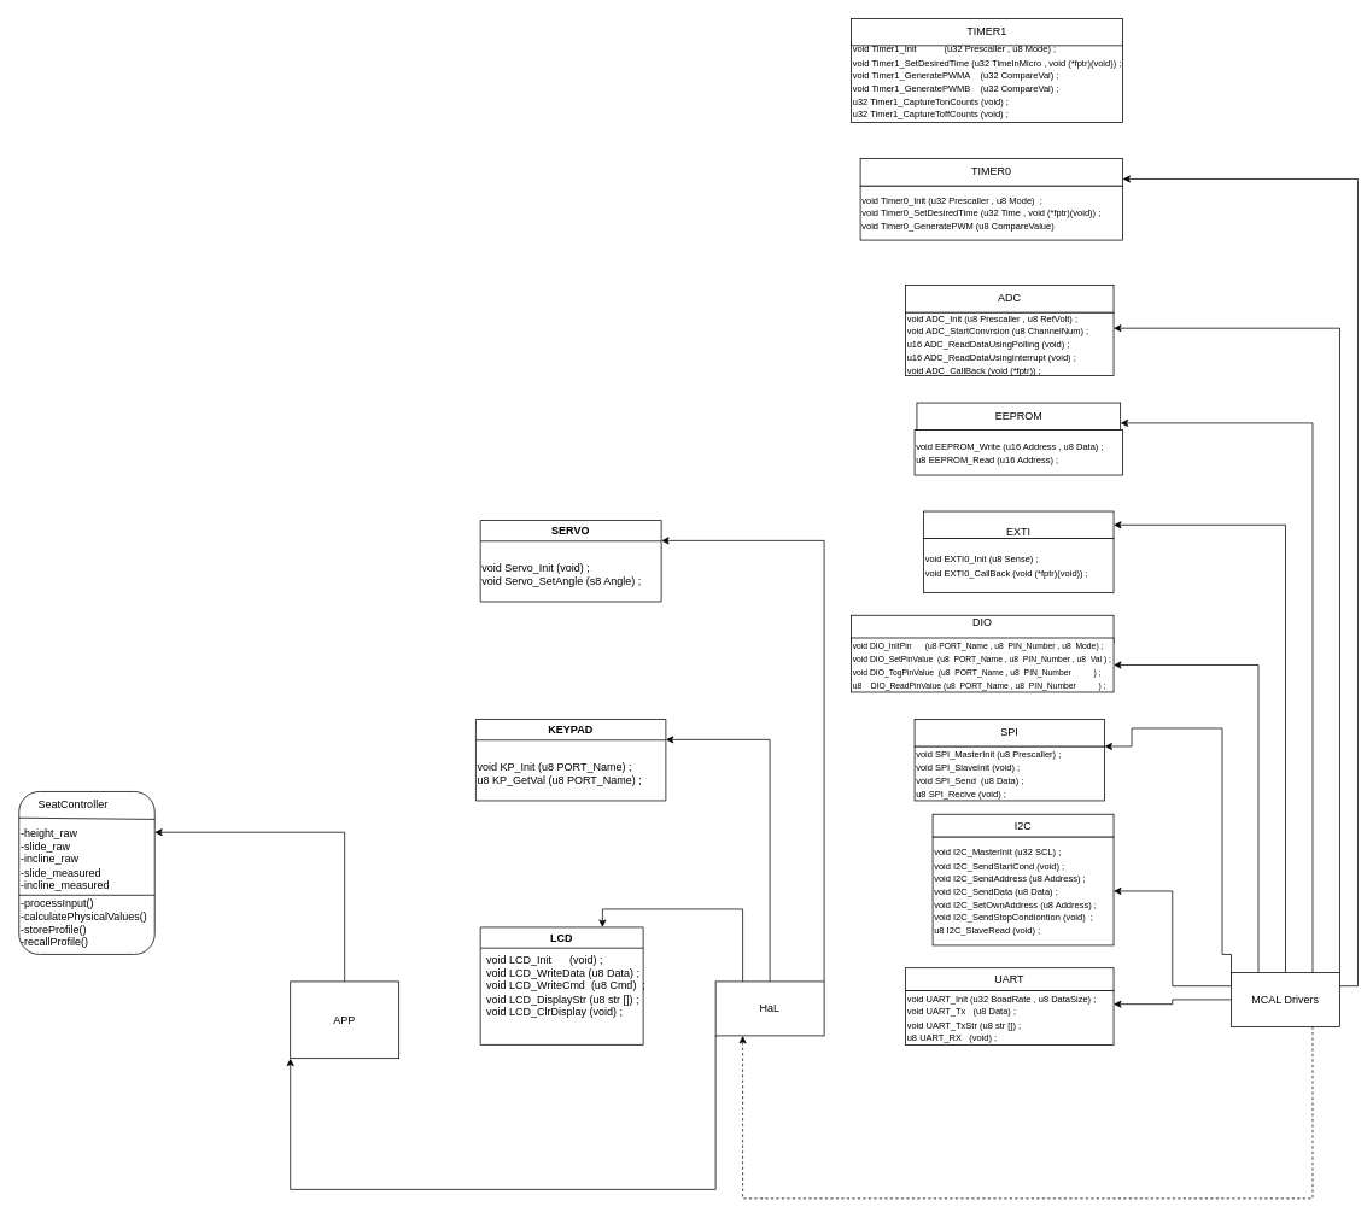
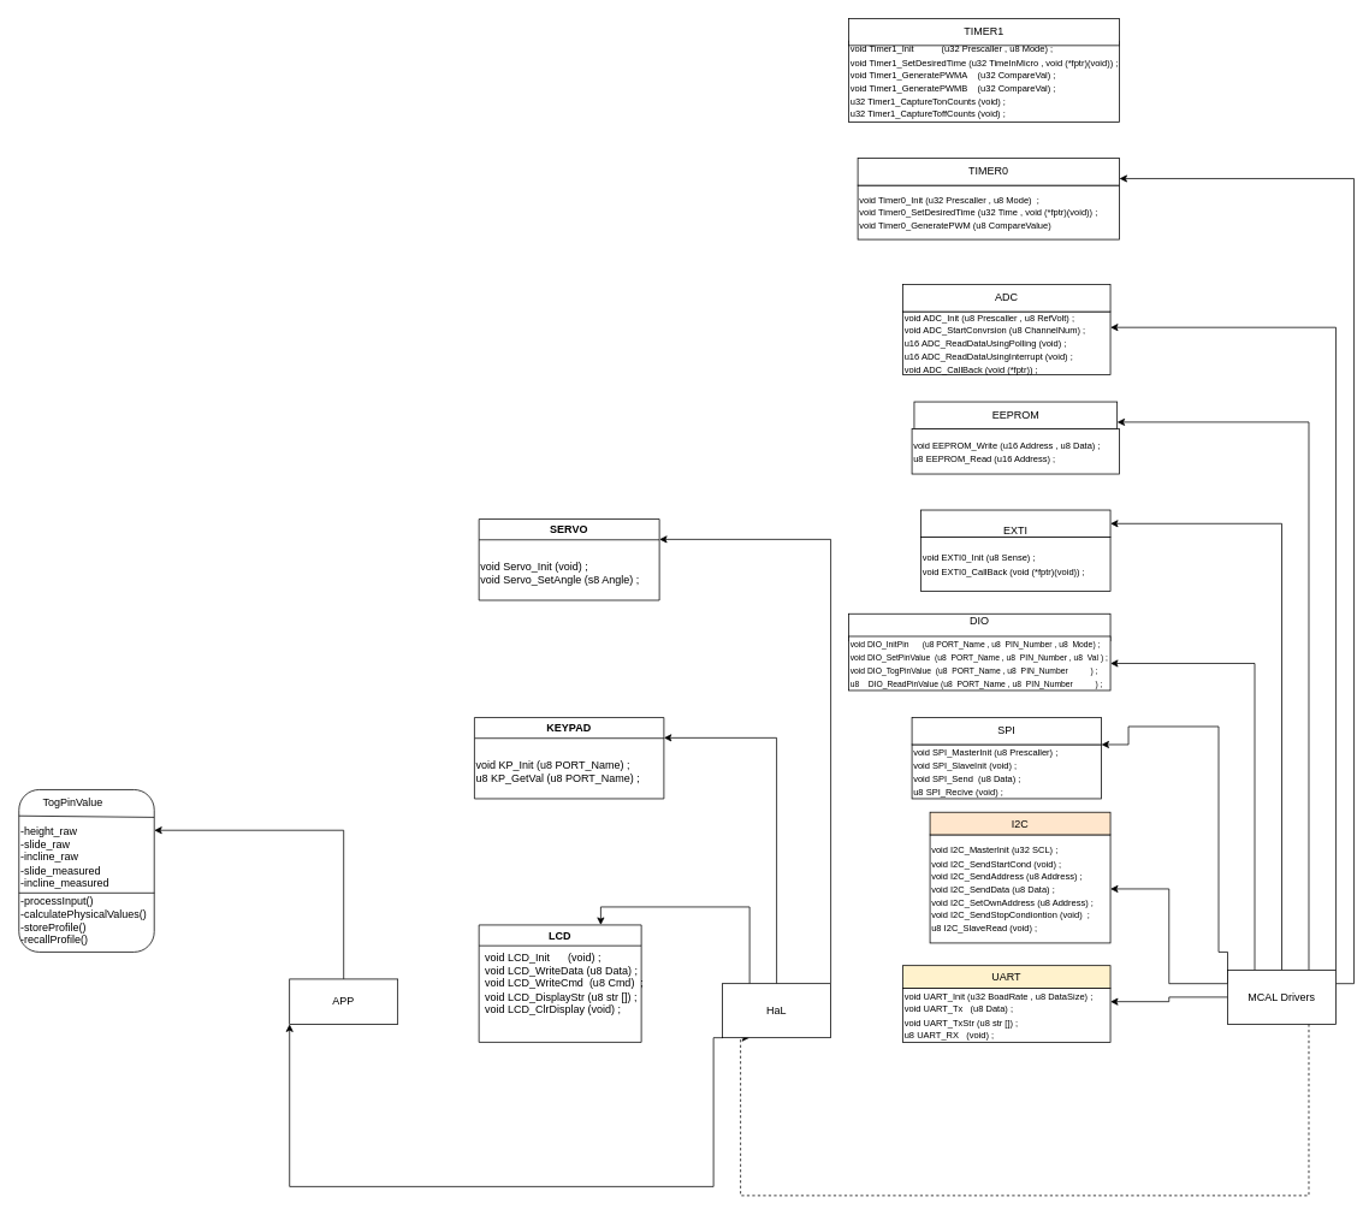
  <mxCell id="0" />
  <mxCell id="1" parent="0" />
  <mxCell id="2" style="edgeStyle=orthogonalEdgeStyle;rounded=0;orthogonalLoop=1;jettySize=auto;html=1;exitX=0;exitY=0.5;exitDx=0;exitDy=0;entryX=1;entryY=0.25;entryDx=0;entryDy=0;" edge="1" parent="1" source="11" target="28"><mxGeometry relative="1" as="geometry" /></mxCell>
  <mxCell id="3" style="edgeStyle=orthogonalEdgeStyle;rounded=0;orthogonalLoop=1;jettySize=auto;html=1;exitX=0;exitY=0.25;exitDx=0;exitDy=0;entryX=1;entryY=0.5;entryDx=0;entryDy=0;" edge="1" parent="1" source="11" target="20"><mxGeometry relative="1" as="geometry" /></mxCell>
  <mxCell id="4" style="edgeStyle=orthogonalEdgeStyle;rounded=0;orthogonalLoop=1;jettySize=auto;html=1;exitX=0.25;exitY=0;exitDx=0;exitDy=0;entryX=1;entryY=0.5;entryDx=0;entryDy=0;" edge="1" parent="1" source="11" target="14"><mxGeometry relative="1" as="geometry" /></mxCell>
  <mxCell id="5" style="edgeStyle=orthogonalEdgeStyle;rounded=0;orthogonalLoop=1;jettySize=auto;html=1;exitX=0.5;exitY=0;exitDx=0;exitDy=0;entryX=1;entryY=0.5;entryDx=0;entryDy=0;" edge="1" parent="1" source="11" target="15"><mxGeometry relative="1" as="geometry" /></mxCell>
  <mxCell id="6" style="edgeStyle=orthogonalEdgeStyle;rounded=0;orthogonalLoop=1;jettySize=auto;html=1;exitX=0.75;exitY=0;exitDx=0;exitDy=0;entryX=1;entryY=0.75;entryDx=0;entryDy=0;" edge="1" parent="1" source="11" target="22"><mxGeometry relative="1" as="geometry" /></mxCell>
  <mxCell id="7" style="edgeStyle=orthogonalEdgeStyle;rounded=0;orthogonalLoop=1;jettySize=auto;html=1;exitX=1;exitY=0;exitDx=0;exitDy=0;entryX=1;entryY=0.25;entryDx=0;entryDy=0;" edge="1" parent="1" source="11" target="17"><mxGeometry relative="1" as="geometry" /></mxCell>
  <mxCell id="8" style="edgeStyle=orthogonalEdgeStyle;rounded=0;orthogonalLoop=1;jettySize=auto;html=1;exitX=1;exitY=0.25;exitDx=0;exitDy=0;entryX=1;entryY=0.75;entryDx=0;entryDy=0;" edge="1" parent="1" source="11" target="24"><mxGeometry relative="1" as="geometry" /></mxCell>
  <mxCell id="9" style="edgeStyle=orthogonalEdgeStyle;rounded=0;orthogonalLoop=1;jettySize=auto;html=1;exitX=0;exitY=0.25;exitDx=0;exitDy=0;entryX=1;entryY=0;entryDx=0;entryDy=0;" edge="1" parent="1" source="11" target="27"><mxGeometry relative="1" as="geometry"><Array as="points"><mxPoint x="1360" y="1055" /><mxPoint x="1350" y="1055" /><mxPoint x="1350" y="805" /><mxPoint x="1250" y="805" /><mxPoint x="1250" y="825" /></Array></mxGeometry></mxCell>
  <mxCell id="10" style="edgeStyle=orthogonalEdgeStyle;rounded=0;orthogonalLoop=1;jettySize=auto;html=1;exitX=0.75;exitY=1;exitDx=0;exitDy=0;entryX=0.25;entryY=1;entryDx=0;entryDy=0;dashed=1;" edge="1" parent="1" source="11" target="35"><mxGeometry relative="1" as="geometry"><Array as="points"><mxPoint x="1450" y="1325" /><mxPoint x="820" y="1325" /></Array></mxGeometry></mxCell>
  <mxCell id="11" value="MCAL Drivers" style="rounded=0;whiteSpace=wrap;html=1;" vertex="1" parent="1"><mxGeometry x="1360" y="1075" width="120" height="60" as="geometry" /></mxCell>
  <mxCell id="12" value="&#10;DIO&#10;&#10;" style="rounded=0;whiteSpace=wrap;html=1;" vertex="1" parent="1"><mxGeometry x="940" y="680" width="290" height="30" as="geometry" /></mxCell>
  <mxCell id="13" style="edgeStyle=orthogonalEdgeStyle;rounded=0;orthogonalLoop=1;jettySize=auto;html=1;exitX=0.5;exitY=1;exitDx=0;exitDy=0;" edge="1" parent="1" source="12" target="12"><mxGeometry relative="1" as="geometry" /></mxCell>
  <mxCell id="14" value="&lt;font style=&quot;font-size: 9px;&quot;&gt;void DIO_InitPin&amp;nbsp; &amp;nbsp; &amp;nbsp; (u8 PORT_Name , u8&amp;nbsp; PIN_Number , u8&amp;nbsp; Mode) ;&lt;br&gt;void DIO_SetPinValue&amp;nbsp; (u8&amp;nbsp; PORT_Name , u8&amp;nbsp; PIN_Number , u8&amp;nbsp; Val ) ;&lt;br&gt;void DIO_TogPinValue&amp;nbsp; (u8&amp;nbsp; PORT_Name , u8&amp;nbsp; PIN_Number&amp;nbsp; &amp;nbsp; &amp;nbsp; &amp;nbsp; &amp;nbsp; ) ;&lt;br&gt;u8&amp;nbsp; &amp;nbsp; DIO_ReadPinValue (u8&amp;nbsp; PORT_Name , u8&amp;nbsp; PIN_Number&amp;nbsp; &amp;nbsp; &amp;nbsp; &amp;nbsp; &amp;nbsp; ) ;&lt;/font&gt;" style="rounded=0;whiteSpace=wrap;html=1;align=left;" vertex="1" parent="1"><mxGeometry x="940" y="705" width="290" height="60" as="geometry" /></mxCell>
  <mxCell id="15" value="&lt;br&gt;EXTI" style="rounded=0;whiteSpace=wrap;html=1;" vertex="1" parent="1"><mxGeometry x="1020" y="565" width="210" height="30" as="geometry" /></mxCell>
  <mxCell id="16" value="&lt;div&gt;&lt;font size=&quot;1&quot;&gt;void EXTI0_Init (u8 Sense) ;&lt;/font&gt;&lt;/div&gt;&lt;div&gt;&lt;font size=&quot;1&quot;&gt;void EXTI0_CallBack (void (*fptr)(void)) ;&lt;/font&gt;&lt;/div&gt;" style="rounded=0;whiteSpace=wrap;html=1;align=left;" vertex="1" parent="1"><mxGeometry x="1020" y="595" width="210" height="60" as="geometry" /></mxCell>
  <mxCell id="17" value="&lt;div&gt;&lt;font size=&quot;1&quot;&gt;void ADC_Init (u8 Prescaller , u8 RefVolt) ;&lt;/font&gt;&lt;/div&gt;&lt;div&gt;&lt;font size=&quot;1&quot;&gt;void ADC_StartConvrsion (u8 ChannelNum) ;&lt;/font&gt;&lt;/div&gt;&lt;div&gt;&lt;font size=&quot;1&quot;&gt;u16 ADC_ReadDataUsingPolling (void) ;&lt;/font&gt;&lt;/div&gt;&lt;div&gt;&lt;font size=&quot;1&quot;&gt;u16 ADC_ReadDataUsingInterrupt (void) ;&lt;/font&gt;&lt;/div&gt;&lt;div&gt;&lt;font size=&quot;1&quot;&gt;void ADC_CallBack (void (*fptr)) ;&lt;/font&gt;&lt;/div&gt;" style="rounded=0;whiteSpace=wrap;html=1;align=left;" vertex="1" parent="1"><mxGeometry x="1000" y="345" width="230" height="70" as="geometry" /></mxCell>
  <mxCell id="18" value="&lt;div&gt;&lt;font size=&quot;1&quot;&gt;void EEPROM_Write (u16 Address , u8 Data) ;&lt;/font&gt;&lt;/div&gt;&lt;div&gt;&lt;font size=&quot;1&quot;&gt;u8 EEPROM_Read (u16 Address) ;&lt;/font&gt;&lt;/div&gt;" style="rounded=0;whiteSpace=wrap;html=1;align=left;" vertex="1" parent="1"><mxGeometry x="1010" y="475" width="230" height="50" as="geometry" /></mxCell>
  <mxCell id="19" value="&lt;div&gt;&lt;font size=&quot;1&quot;&gt;void Timer0_Init (u32 Prescaller , u8 Mode)&amp;nbsp; ;&lt;/font&gt;&lt;/div&gt;&lt;div&gt;&lt;font size=&quot;1&quot;&gt;void Timer0_SetDesiredTime (u32 Time , void (*fptr)(void)) ;&lt;/font&gt;&lt;/div&gt;&lt;div&gt;&lt;font size=&quot;1&quot;&gt;void Timer0_GeneratePWM (u8 CompareValue)&amp;nbsp;&lt;/font&gt;&lt;/div&gt;" style="rounded=0;whiteSpace=wrap;html=1;align=left;" vertex="1" parent="1"><mxGeometry x="950" y="205" width="290" height="60" as="geometry" /></mxCell>
  <mxCell id="20" value="&lt;div&gt;&lt;font size=&quot;1&quot;&gt;void I2C_MasterInit (u32 SCL) ;&lt;/font&gt;&lt;/div&gt;&lt;div&gt;&lt;font size=&quot;1&quot;&gt;void I2C_SendStartCond (void) ;&lt;/font&gt;&lt;/div&gt;&lt;div&gt;&lt;font size=&quot;1&quot;&gt;void I2C_SendAddress (u8 Address) ;&lt;/font&gt;&lt;/div&gt;&lt;div&gt;&lt;font size=&quot;1&quot;&gt;void I2C_SendData (u8 Data) ;&lt;/font&gt;&lt;/div&gt;&lt;div&gt;&lt;font size=&quot;1&quot;&gt;void I2C_SetOwnAddress (u8 Address) ;&lt;/font&gt;&lt;/div&gt;&lt;div&gt;&lt;font size=&quot;1&quot;&gt;void I2C_SendStopCondiontion (void)&amp;nbsp; ;&lt;/font&gt;&lt;/div&gt;&lt;div&gt;&lt;font size=&quot;1&quot;&gt;u8 I2C_SlaveRead (void) ;&lt;/font&gt;&lt;/div&gt;" style="rounded=0;whiteSpace=wrap;html=1;align=left;" vertex="1" parent="1"><mxGeometry x="1030" y="925" width="200" height="120" as="geometry" /></mxCell>
  <mxCell id="21" value="&lt;div&gt;&lt;font size=&quot;1&quot;&gt;void Timer1_Init&amp;nbsp; &amp;nbsp; &amp;nbsp; &amp;nbsp; &amp;nbsp; &amp;nbsp;(u32 Prescaller , u8 Mode) ;&lt;/font&gt;&lt;/div&gt;&lt;div&gt;&lt;font size=&quot;1&quot;&gt;void Timer1_SetDesiredTime (u32 TimeInMicro , void (*fptr)(void)) ;&lt;/font&gt;&lt;/div&gt;&lt;div&gt;&lt;font size=&quot;1&quot;&gt;void Timer1_GeneratePWMA&amp;nbsp; &amp;nbsp; (u32 CompareVal) ;&lt;/font&gt;&lt;/div&gt;&lt;div&gt;&lt;font size=&quot;1&quot;&gt;void Timer1_GeneratePWMB&amp;nbsp; &amp;nbsp; (u32 CompareVal) ;&lt;/font&gt;&lt;/div&gt;&lt;div&gt;&lt;font size=&quot;1&quot;&gt;u32 Timer1_CaptureTonCounts (void) ;&lt;/font&gt;&lt;/div&gt;&lt;div&gt;&lt;font size=&quot;1&quot;&gt;u32 Timer1_CaptureToffCounts (void) ;&lt;/font&gt;&lt;/div&gt;" style="rounded=0;whiteSpace=wrap;html=1;align=left;" vertex="1" parent="1"><mxGeometry x="940" y="45" width="300" height="90" as="geometry" /></mxCell>
  <mxCell id="22" value="EEPROM" style="rounded=0;whiteSpace=wrap;html=1;" vertex="1" parent="1"><mxGeometry x="1012.5" y="445" width="225" height="30" as="geometry" /></mxCell>
  <mxCell id="23" value="ADC" style="rounded=0;whiteSpace=wrap;html=1;" vertex="1" parent="1"><mxGeometry x="1000" y="315" width="230" height="30" as="geometry" /></mxCell>
  <mxCell id="24" value="TIMER0" style="rounded=0;whiteSpace=wrap;html=1;" vertex="1" parent="1"><mxGeometry x="950" y="175" width="290" height="30" as="geometry" /></mxCell>
- <mxCell id="25" value="I2C" style="rounded=0;whiteSpace=wrap;html=1;" vertex="1" parent="1"><mxGeometry x="1030" y="900" width="200" height="25" as="geometry" /></mxCell>
+ <mxCell id="25" value="I2C" style="rounded=0;whiteSpace=wrap;html=1;fillColor=#ffe6cc;" vertex="1" parent="1"><mxGeometry x="1030" y="900" width="200" height="25" as="geometry" /></mxCell>
  <mxCell id="26" value="TIMER1" style="rounded=0;whiteSpace=wrap;html=1;" vertex="1" parent="1"><mxGeometry x="940" y="20" width="300" height="30" as="geometry" /></mxCell>
  <mxCell id="27" value="&lt;div&gt;&lt;font size=&quot;1&quot;&gt;void SPI_MasterInit (u8 Prescaller) ;&lt;/font&gt;&lt;/div&gt;&lt;div&gt;&lt;font size=&quot;1&quot;&gt;void SPI_SlaveInit (void) ;&lt;/font&gt;&lt;/div&gt;&lt;div&gt;&lt;font size=&quot;1&quot;&gt;void SPI_Send&amp;nbsp; (u8 Data) ;&lt;/font&gt;&lt;/div&gt;&lt;div&gt;&lt;font size=&quot;1&quot;&gt;u8 SPI_Recive (void) ;&lt;/font&gt;&lt;/div&gt;" style="rounded=0;whiteSpace=wrap;html=1;align=left;" vertex="1" parent="1"><mxGeometry x="1010" y="825" width="210" height="60" as="geometry" /></mxCell>
  <mxCell id="28" value="&lt;div&gt;&lt;font size=&quot;1&quot;&gt;void UART_Init (u32 BoadRate , u8 DataSize) ;&lt;/font&gt;&lt;/div&gt;&lt;div&gt;&lt;font size=&quot;1&quot;&gt;void UART_Tx&amp;nbsp; &amp;nbsp;(u8 Data) ;&lt;/font&gt;&lt;/div&gt;&lt;div&gt;&lt;font size=&quot;1&quot;&gt;void UART_TxStr (u8 str []) ;&lt;/font&gt;&lt;/div&gt;&lt;div&gt;&lt;font size=&quot;1&quot;&gt;u8 UART_RX&amp;nbsp; &amp;nbsp;(void) ;&lt;/font&gt;&lt;/div&gt;" style="rounded=0;whiteSpace=wrap;html=1;align=left;" vertex="1" parent="1"><mxGeometry x="1000" y="1095" width="230" height="60" as="geometry" /></mxCell>
- <mxCell id="29" value="UART" style="rounded=0;whiteSpace=wrap;html=1;" vertex="1" parent="1"><mxGeometry x="1000" y="1070" width="230" height="25" as="geometry" /></mxCell>
+ <mxCell id="29" value="UART" style="rounded=0;whiteSpace=wrap;html=1;fillColor=#fff2cc;" vertex="1" parent="1"><mxGeometry x="1000" y="1070" width="230" height="25" as="geometry" /></mxCell>
  <mxCell id="30" value="SPI" style="rounded=0;whiteSpace=wrap;html=1;" vertex="1" parent="1"><mxGeometry x="1010" y="795" width="210" height="30" as="geometry" /></mxCell>
  <mxCell id="31" style="edgeStyle=orthogonalEdgeStyle;rounded=0;orthogonalLoop=1;jettySize=auto;html=1;exitX=0.5;exitY=0;exitDx=0;exitDy=0;entryX=1;entryY=0.25;entryDx=0;entryDy=0;" edge="1" parent="1" source="35" target="38"><mxGeometry relative="1" as="geometry" /></mxCell>
  <mxCell id="32" style="edgeStyle=orthogonalEdgeStyle;rounded=0;orthogonalLoop=1;jettySize=auto;html=1;exitX=1;exitY=0;exitDx=0;exitDy=0;entryX=1;entryY=0.25;entryDx=0;entryDy=0;" edge="1" parent="1" source="35" target="40"><mxGeometry relative="1" as="geometry" /></mxCell>
  <mxCell id="33" style="edgeStyle=orthogonalEdgeStyle;rounded=0;orthogonalLoop=1;jettySize=auto;html=1;exitX=0.25;exitY=0;exitDx=0;exitDy=0;entryX=0.75;entryY=0;entryDx=0;entryDy=0;" edge="1" parent="1" source="35" target="36"><mxGeometry relative="1" as="geometry" /></mxCell>
  <mxCell id="34" style="edgeStyle=orthogonalEdgeStyle;rounded=0;orthogonalLoop=1;jettySize=auto;html=1;exitX=0;exitY=1;exitDx=0;exitDy=0;entryX=0;entryY=1;entryDx=0;entryDy=0;" edge="1" parent="1" source="35" target="43"><mxGeometry relative="1" as="geometry"><Array as="points"><mxPoint x="790" y="1315" /><mxPoint x="320" y="1315" /></Array></mxGeometry></mxCell>
- <mxCell id="35" value="HaL" style="rounded=0;whiteSpace=wrap;html=1;" vertex="1" parent="1"><mxGeometry x="790" y="1085" width="120" height="60" as="geometry" /></mxCell>
+ <mxCell id="35" value="HaL" style="rounded=0;whiteSpace=wrap;html=1;" vertex="1" parent="1"><mxGeometry x="800" y="1090" width="120" height="60" as="geometry" /></mxCell>
  <mxCell id="36" value="LCD" style="swimlane;whiteSpace=wrap;html=1;" vertex="1" parent="1"><mxGeometry x="530" y="1025" width="180" height="130" as="geometry" /></mxCell>
  <mxCell id="37" value="&lt;div&gt;void LCD_Init&amp;nbsp; &amp;nbsp; &amp;nbsp; (void) ;&lt;/div&gt;&lt;div&gt;void LCD_WriteData (u8 Data) ;&lt;/div&gt;&lt;div&gt;void LCD_WriteCmd&amp;nbsp; (u8 Cmd)&amp;nbsp; ;&lt;/div&gt;&lt;div&gt;void LCD_DisplayStr (u8 str []) ;&lt;/div&gt;&lt;div&gt;void LCD_ClrDisplay (void) ;&lt;/div&gt;" style="text;html=1;align=left;verticalAlign=middle;resizable=0;points=[];autosize=1;strokeColor=none;fillColor=none;" vertex="1" parent="36"><mxGeometry x="5" y="20" width="200" height="90" as="geometry" /></mxCell>
  <mxCell id="38" value="KEYPAD" style="swimlane;whiteSpace=wrap;html=1;" vertex="1" parent="1"><mxGeometry x="525" y="795" width="210" height="90" as="geometry" /></mxCell>
  <mxCell id="39" value="&lt;div&gt;void KP_Init (u8 PORT_Name) ;&lt;/div&gt;&lt;div&gt;u8 KP_GetVal (u8 PORT_Name) ;&lt;/div&gt;" style="text;html=1;align=left;verticalAlign=middle;resizable=0;points=[];autosize=1;strokeColor=none;fillColor=none;" vertex="1" parent="38"><mxGeometry y="40" width="210" height="40" as="geometry" /></mxCell>
  <mxCell id="40" value="SERVO" style="swimlane;whiteSpace=wrap;html=1;" vertex="1" parent="1"><mxGeometry x="530" y="575" width="200" height="90" as="geometry" /></mxCell>
  <mxCell id="41" value="&lt;div&gt;void Servo_Init (void) ;&lt;/div&gt;&lt;div&gt;void Servo_SetAngle (s8 Angle) ;&lt;/div&gt;" style="text;html=1;align=left;verticalAlign=middle;resizable=0;points=[];autosize=1;strokeColor=none;fillColor=none;" vertex="1" parent="40"><mxGeometry y="40" width="200" height="40" as="geometry" /></mxCell>
  <mxCell id="42" style="edgeStyle=orthogonalEdgeStyle;rounded=0;orthogonalLoop=1;jettySize=auto;html=1;exitX=0.5;exitY=0;exitDx=0;exitDy=0;entryX=1;entryY=0.25;entryDx=0;entryDy=0;" edge="1" parent="1" source="43" target="44"><mxGeometry relative="1" as="geometry" /></mxCell>
- <mxCell id="43" value="APP" style="rounded=0;whiteSpace=wrap;html=1;" vertex="1" parent="1"><mxGeometry x="320" y="1085" width="120" height="85" as="geometry" /></mxCell>
+ <mxCell id="43" value="APP" style="rounded=0;whiteSpace=wrap;html=1;" vertex="1" parent="1"><mxGeometry x="320" y="1085" width="120" height="50" as="geometry" /></mxCell>
  <mxCell id="44" value="" style="rounded=1;whiteSpace=wrap;html=1;" vertex="1" parent="1"><mxGeometry x="20" y="875" width="150" height="180" as="geometry" /></mxCell>
- <mxCell id="45" value="SeatController" style="text;strokeColor=none;align=center;fillColor=none;html=1;verticalAlign=middle;whiteSpace=wrap;rounded=0;" vertex="1" parent="1"><mxGeometry x="50" y="875" width="60" height="30" as="geometry" /></mxCell>
+ <mxCell id="45" value="TogPinValue" style="text;strokeColor=none;align=center;fillColor=none;html=1;verticalAlign=middle;whiteSpace=wrap;rounded=0;" vertex="1" parent="1"><mxGeometry x="50" y="875" width="60" height="30" as="geometry" /></mxCell>
  <mxCell id="46" value="-height_raw&lt;div&gt;-slide_raw&lt;/div&gt;&lt;div&gt;-incline_raw&lt;span style=&quot;background-color: transparent; color: light-dark(rgb(0, 0, 0), rgb(255, 255, 255));&quot;&gt;&amp;nbsp;&lt;/span&gt;&lt;/div&gt;&lt;div&gt;-slide_measured&lt;/div&gt;&lt;div&gt;-incline_measured&lt;/div&gt;" style="text;strokeColor=none;align=left;fillColor=none;html=1;verticalAlign=middle;whiteSpace=wrap;rounded=0;" vertex="1" parent="1"><mxGeometry x="20" y="935" width="300" height="30" as="geometry" /></mxCell>
  <mxCell id="47" value="" style="endArrow=none;html=1;rounded=0;exitX=0.999;exitY=0.17;exitDx=0;exitDy=0;exitPerimeter=0;" edge="1" parent="1" source="44"><mxGeometry width="50" height="50" relative="1" as="geometry"><mxPoint x="125" y="905" as="sourcePoint" /><mxPoint x="20" y="904" as="targetPoint" /></mxGeometry></mxCell>
  <mxCell id="48" value="" style="endArrow=none;html=1;rounded=0;exitX=0;exitY=0.636;exitDx=0;exitDy=0;exitPerimeter=0;entryX=1.001;entryY=0.636;entryDx=0;entryDy=0;entryPerimeter=0;" edge="1" parent="1" source="44" target="44"><mxGeometry width="50" height="50" relative="1" as="geometry"><mxPoint x="20" y="993" as="sourcePoint" /><mxPoint x="169" y="992" as="targetPoint" /></mxGeometry></mxCell>
  <mxCell id="49" value="-processInput()&lt;div&gt;-calculatePhysicalValues()&lt;/div&gt;&lt;div&gt;-storeProfile()&lt;/div&gt;&lt;div&gt;-recallProfile()&lt;/div&gt;" style="text;strokeColor=none;align=left;fillColor=none;html=1;verticalAlign=middle;whiteSpace=wrap;rounded=0;" vertex="1" parent="1"><mxGeometry x="20" y="1005" width="300" height="30" as="geometry" /></mxCell>
